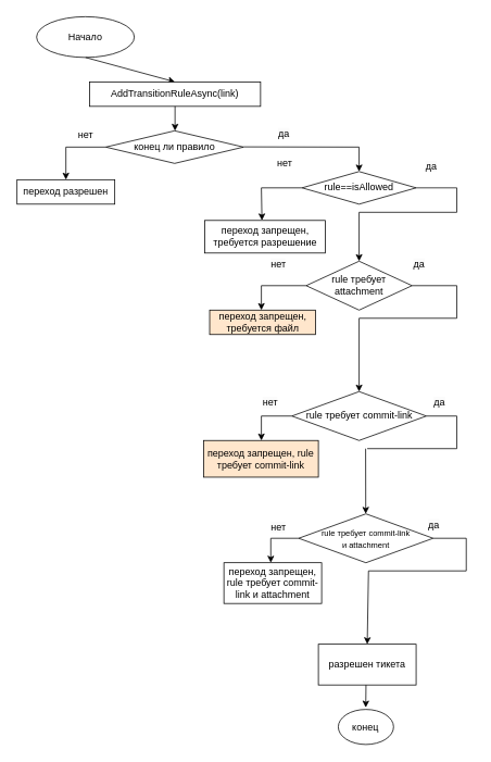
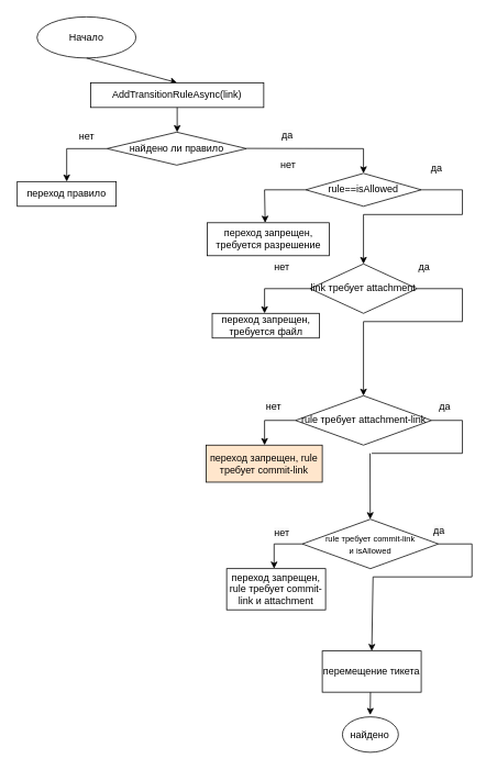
  <mxCell id="0" />
  <mxCell id="1" parent="0" />
  <mxCell id="2" value="Начало" style="ellipse;whiteSpace=wrap;html=1;" parent="1" vertex="1"><mxGeometry x="44" y="20" width="120" height="50" as="geometry" /></mxCell>
  <mxCell id="3" value="" style="endArrow=classic;html=1;rounded=0;exitX=0.5;exitY=1;exitDx=0;exitDy=0;" parent="1" source="2" edge="1"><mxGeometry width="50" height="50" relative="1" as="geometry"><mxPoint x="270" y="140" as="sourcePoint" /><mxPoint x="214" y="100" as="targetPoint" /></mxGeometry></mxCell>
  <mxCell id="4" value="AddTransitionRuleAsync(link)" style="rounded=0;whiteSpace=wrap;html=1;" parent="1" vertex="1"><mxGeometry x="109" y="100" width="210" height="30" as="geometry" /></mxCell>
  <mxCell id="5" value="" style="endArrow=classic;html=1;rounded=0;exitX=0.5;exitY=1;exitDx=0;exitDy=0;" parent="1" source="4" edge="1"><mxGeometry width="50" height="50" relative="1" as="geometry"><mxPoint x="210" y="200" as="sourcePoint" /><mxPoint x="214" y="160" as="targetPoint" /></mxGeometry></mxCell>
- <mxCell id="6" value="конец ли правило" style="rhombus;whiteSpace=wrap;html=1;" parent="1" vertex="1"><mxGeometry x="129" y="160" width="169" height="40" as="geometry" /></mxCell>
+ <mxCell id="6" value="найдено ли правило" style="rhombus;whiteSpace=wrap;html=1;" parent="1" vertex="1"><mxGeometry x="129" y="160" width="169" height="40" as="geometry" /></mxCell>
  <mxCell id="7" value="" style="endArrow=classic;html=1;rounded=0;exitX=0;exitY=0.5;exitDx=0;exitDy=0;" parent="1" edge="1"><mxGeometry width="50" height="50" relative="1" as="geometry"><mxPoint x="80" y="180" as="sourcePoint" /><mxPoint x="80" y="220" as="targetPoint" /></mxGeometry></mxCell>
  <mxCell id="8" value="" style="endArrow=none;html=1;rounded=0;entryX=0;entryY=0.5;entryDx=0;entryDy=0;" parent="1" target="6" edge="1"><mxGeometry width="50" height="50" relative="1" as="geometry"><mxPoint x="80" y="180" as="sourcePoint" /><mxPoint x="130" y="140" as="targetPoint" /></mxGeometry></mxCell>
  <mxCell id="9" value="нет" style="text;html=1;align=center;verticalAlign=middle;whiteSpace=wrap;rounded=0;" parent="1" vertex="1"><mxGeometry x="89" y="160" width="31" height="10" as="geometry" /></mxCell>
  <mxCell id="10" value="" style="endArrow=none;html=1;rounded=0;" parent="1" edge="1"><mxGeometry width="50" height="50" relative="1" as="geometry"><mxPoint x="298" y="179.72" as="sourcePoint" /><mxPoint x="440" y="180" as="targetPoint" /></mxGeometry></mxCell>
  <mxCell id="11" value="" style="endArrow=classic;html=1;rounded=0;entryX=0.5;entryY=0;entryDx=0;entryDy=0;" parent="1" target="12" edge="1"><mxGeometry width="50" height="50" relative="1" as="geometry"><mxPoint x="440" y="180" as="sourcePoint" /><mxPoint x="440" y="200" as="targetPoint" /></mxGeometry></mxCell>
  <mxCell id="12" value="rule==isAllowed" style="rhombus;whiteSpace=wrap;html=1;" parent="1" vertex="1"><mxGeometry x="370" y="210" width="140" height="40" as="geometry" /></mxCell>
  <mxCell id="13" value="" style="endArrow=none;html=1;rounded=0;entryX=0;entryY=0.5;entryDx=0;entryDy=0;" parent="1" target="12" edge="1"><mxGeometry width="50" height="50" relative="1" as="geometry"><mxPoint x="320" y="230" as="sourcePoint" /><mxPoint x="350" y="210" as="targetPoint" /></mxGeometry></mxCell>
  <mxCell id="14" value="нет" style="text;html=1;align=center;verticalAlign=middle;whiteSpace=wrap;rounded=0;" parent="1" vertex="1"><mxGeometry x="334" y="190" width="30" height="20" as="geometry" /></mxCell>
  <mxCell id="15" value="" style="endArrow=none;html=1;rounded=0;exitX=1;exitY=0.5;exitDx=0;exitDy=0;strokeColor=#0D0D0D;" parent="1" source="12" edge="1"><mxGeometry width="50" height="50" relative="1" as="geometry"><mxPoint x="500" y="190" as="sourcePoint" /><mxPoint x="560" y="230" as="targetPoint" /></mxGeometry></mxCell>
  <mxCell id="16" value="&lt;span style=&quot;color: rgb(0, 0, 0); font-family: Helvetica; font-size: 12px; font-style: normal; font-variant-ligatures: normal; font-variant-caps: normal; font-weight: 400; letter-spacing: normal; orphans: 2; text-align: center; text-indent: 0px; text-transform: none; widows: 2; word-spacing: 0px; -webkit-text-stroke-width: 0px; white-space: normal; background-color: rgb(251, 251, 251); text-decoration-thickness: initial; text-decoration-style: initial; text-decoration-color: initial; display: inline !important; float: none;&quot;&gt;да&lt;/span&gt;" style="text;whiteSpace=wrap;html=1;" parent="1" vertex="1"><mxGeometry x="520" y="190" width="20" height="20" as="geometry" /></mxCell>
  <mxCell id="17" value="" style="endArrow=classic;html=1;rounded=0;" parent="1" edge="1"><mxGeometry width="50" height="50" relative="1" as="geometry"><mxPoint x="440" y="260" as="sourcePoint" /><mxPoint x="440" y="320" as="targetPoint" /></mxGeometry></mxCell>
  <mxCell id="18" value="" style="endArrow=classic;html=1;rounded=0;entryX=0.519;entryY=-0.001;entryDx=0;entryDy=0;entryPerimeter=0;" parent="1" edge="1"><mxGeometry width="50" height="50" relative="1" as="geometry"><mxPoint x="320" y="230" as="sourcePoint" /><mxPoint x="320.71" y="269.97" as="targetPoint" /></mxGeometry></mxCell>
  <mxCell id="19" value="" style="endArrow=none;html=1;rounded=0;" parent="1" edge="1"><mxGeometry width="50" height="50" relative="1" as="geometry"><mxPoint x="560" y="260" as="sourcePoint" /><mxPoint x="560" y="230" as="targetPoint" /></mxGeometry></mxCell>
  <mxCell id="20" value="" style="endArrow=none;html=1;rounded=0;" parent="1" edge="1"><mxGeometry width="50" height="50" relative="1" as="geometry"><mxPoint x="440" y="260" as="sourcePoint" /><mxPoint x="560" y="260" as="targetPoint" /></mxGeometry></mxCell>
- <mxCell id="21" value="rule требует attachment" style="rhombus;whiteSpace=wrap;html=1;" parent="1" vertex="1"><mxGeometry x="375" y="320" width="130" height="60" as="geometry" /></mxCell>
+ <mxCell id="21" value="link требует attachment" style="rhombus;whiteSpace=wrap;html=1;" parent="1" vertex="1"><mxGeometry x="375" y="320" width="130" height="60" as="geometry" /></mxCell>
  <mxCell id="22" value="" style="endArrow=classic;html=1;rounded=0;" parent="1" edge="1"><mxGeometry width="50" height="50" relative="1" as="geometry"><mxPoint x="320" y="350" as="sourcePoint" /><mxPoint x="320" y="380" as="targetPoint" /></mxGeometry></mxCell>
  <mxCell id="23" value="" style="endArrow=none;html=1;rounded=0;entryX=0;entryY=0.5;entryDx=0;entryDy=0;" parent="1" target="21" edge="1"><mxGeometry width="50" height="50" relative="1" as="geometry"><mxPoint x="320" y="350" as="sourcePoint" /><mxPoint x="370" y="340" as="targetPoint" /></mxGeometry></mxCell>
  <mxCell id="24" value="" style="endArrow=none;html=1;rounded=0;exitX=1;exitY=0.5;exitDx=0;exitDy=0;" parent="1" source="21" edge="1"><mxGeometry width="50" height="50" relative="1" as="geometry"><mxPoint x="510" y="360" as="sourcePoint" /><mxPoint x="560" y="350" as="targetPoint" /></mxGeometry></mxCell>
  <mxCell id="25" value="" style="endArrow=none;html=1;rounded=0;" parent="1" edge="1"><mxGeometry width="50" height="50" relative="1" as="geometry"><mxPoint x="560" y="390" as="sourcePoint" /><mxPoint x="560" y="350" as="targetPoint" /></mxGeometry></mxCell>
  <mxCell id="26" value="" style="endArrow=none;html=1;rounded=0;" parent="1" edge="1"><mxGeometry width="50" height="50" relative="1" as="geometry"><mxPoint x="440" y="390" as="sourcePoint" /><mxPoint x="560" y="390" as="targetPoint" /></mxGeometry></mxCell>
  <mxCell id="27" value="" style="endArrow=classic;html=1;rounded=0;" parent="1" edge="1"><mxGeometry width="50" height="50" relative="1" as="geometry"><mxPoint x="440" y="390" as="sourcePoint" /><mxPoint x="440" y="480" as="targetPoint" /></mxGeometry></mxCell>
- <mxCell id="28" value="rule требует commit-link" style="rhombus;whiteSpace=wrap;html=1;" parent="1" vertex="1"><mxGeometry x="357.5" y="480" width="165" height="60" as="geometry" /></mxCell>
+ <mxCell id="28" value="rule требует attachment-link" style="rhombus;whiteSpace=wrap;html=1;" parent="1" vertex="1"><mxGeometry x="357.5" y="480" width="165" height="60" as="geometry" /></mxCell>
  <mxCell id="29" value="" style="endArrow=none;html=1;rounded=0;entryX=0;entryY=0.5;entryDx=0;entryDy=0;" parent="1" target="28" edge="1"><mxGeometry width="50" height="50" relative="1" as="geometry"><mxPoint x="320" y="510" as="sourcePoint" /><mxPoint x="340" y="500" as="targetPoint" /></mxGeometry></mxCell>
  <mxCell id="30" value="" style="endArrow=classic;html=1;rounded=0;" parent="1" edge="1"><mxGeometry width="50" height="50" relative="1" as="geometry"><mxPoint x="320" y="510" as="sourcePoint" /><mxPoint x="320" y="540" as="targetPoint" /></mxGeometry></mxCell>
  <mxCell id="31" value="" style="endArrow=none;html=1;rounded=0;exitX=1;exitY=0.5;exitDx=0;exitDy=0;" parent="1" source="28" edge="1"><mxGeometry width="50" height="50" relative="1" as="geometry"><mxPoint x="530" y="530" as="sourcePoint" /><mxPoint x="560" y="510" as="targetPoint" /></mxGeometry></mxCell>
  <mxCell id="32" value="" style="endArrow=none;html=1;rounded=0;" parent="1" edge="1"><mxGeometry width="50" height="50" relative="1" as="geometry"><mxPoint x="560" y="550" as="sourcePoint" /><mxPoint x="560" y="510" as="targetPoint" /></mxGeometry></mxCell>
  <mxCell id="33" value="" style="endArrow=none;html=1;rounded=0;" parent="1" edge="1"><mxGeometry width="50" height="50" relative="1" as="geometry"><mxPoint x="450" y="550" as="sourcePoint" /><mxPoint x="560" y="550" as="targetPoint" /></mxGeometry></mxCell>
  <mxCell id="34" value="" style="endArrow=classic;html=1;rounded=0;" parent="1" edge="1"><mxGeometry width="50" height="50" relative="1" as="geometry"><mxPoint x="448" y="550" as="sourcePoint" /><mxPoint x="448.17" y="630" as="targetPoint" /></mxGeometry></mxCell>
- <mxCell id="35" value="&lt;font style=&quot;font-size: 10px;&quot;&gt;rule требует commit-link&lt;/font&gt;&lt;div&gt;&lt;font style=&quot;font-size: 10px;&quot;&gt;и attachment&lt;/font&gt;&lt;/div&gt;" style="rhombus;whiteSpace=wrap;html=1;" parent="1" vertex="1"><mxGeometry x="365.87" y="630" width="165" height="60" as="geometry" /></mxCell>
+ <mxCell id="35" value="&lt;font style=&quot;font-size: 10px;&quot;&gt;rule требует commit-link&lt;/font&gt;&lt;div&gt;&lt;font style=&quot;font-size: 10px;&quot;&gt;и isAllowed&lt;/font&gt;&lt;/div&gt;" style="rhombus;whiteSpace=wrap;html=1;" parent="1" vertex="1"><mxGeometry x="365.87" y="630" width="165" height="60" as="geometry" /></mxCell>
  <mxCell id="36" value="" style="endArrow=none;html=1;rounded=0;entryX=0;entryY=0.5;entryDx=0;entryDy=0;" parent="1" target="35" edge="1"><mxGeometry width="50" height="50" relative="1" as="geometry"><mxPoint x="331.57" y="660" as="sourcePoint" /><mxPoint x="351.57" y="650" as="targetPoint" /></mxGeometry></mxCell>
  <mxCell id="37" value="" style="endArrow=classic;html=1;rounded=0;" parent="1" edge="1"><mxGeometry width="50" height="50" relative="1" as="geometry"><mxPoint x="331.57" y="660" as="sourcePoint" /><mxPoint x="331.57" y="690" as="targetPoint" /></mxGeometry></mxCell>
  <mxCell id="38" value="" style="endArrow=none;html=1;rounded=0;exitX=1;exitY=0.5;exitDx=0;exitDy=0;" parent="1" source="35" edge="1"><mxGeometry width="50" height="50" relative="1" as="geometry"><mxPoint x="541.57" y="680" as="sourcePoint" /><mxPoint x="571.57" y="660" as="targetPoint" /></mxGeometry></mxCell>
  <mxCell id="39" value="" style="endArrow=none;html=1;rounded=0;" parent="1" edge="1"><mxGeometry width="50" height="50" relative="1" as="geometry"><mxPoint x="571.57" y="700" as="sourcePoint" /><mxPoint x="571.57" y="660" as="targetPoint" /></mxGeometry></mxCell>
  <mxCell id="40" value="" style="endArrow=none;html=1;rounded=0;" parent="1" edge="1"><mxGeometry width="50" height="50" relative="1" as="geometry"><mxPoint x="451.57" y="700" as="sourcePoint" /><mxPoint x="571.57" y="700" as="targetPoint" /></mxGeometry></mxCell>
  <mxCell id="41" value="" style="endArrow=classic;html=1;rounded=0;" parent="1" edge="1"><mxGeometry width="50" height="50" relative="1" as="geometry"><mxPoint x="451.57" y="700" as="sourcePoint" /><mxPoint x="450" y="790" as="targetPoint" /></mxGeometry></mxCell>
  <mxCell id="42" value="" style="endArrow=classic;html=1;rounded=0;exitX=0.403;exitY=1.056;exitDx=0;exitDy=0;exitPerimeter=0;" parent="1" edge="1"><mxGeometry width="50" height="50" relative="1" as="geometry"><mxPoint x="448.58" y="830" as="sourcePoint" /><mxPoint x="448.16" y="867.76" as="targetPoint" /></mxGeometry></mxCell>
- <mxCell id="43" value="конец" style="ellipse;whiteSpace=wrap;html=1;" parent="1" vertex="1"><mxGeometry x="414.44" y="870" width="67.87" height="43" as="geometry" /></mxCell>
+ <mxCell id="43" value="найдено" style="ellipse;whiteSpace=wrap;html=1;" parent="1" vertex="1"><mxGeometry x="414.44" y="870" width="67.87" height="43" as="geometry" /></mxCell>
  <mxCell id="44" value="&lt;span style=&quot;color: rgb(0, 0, 0); font-family: Helvetica; font-size: 12px; font-style: normal; font-variant-ligatures: normal; font-variant-caps: normal; font-weight: 400; letter-spacing: normal; orphans: 2; text-align: center; text-indent: 0px; text-transform: none; widows: 2; word-spacing: 0px; -webkit-text-stroke-width: 0px; white-space: normal; background-color: rgb(251, 251, 251); text-decoration-thickness: initial; text-decoration-style: initial; text-decoration-color: initial; display: inline !important; float: none;&quot;&gt;нет&lt;/span&gt;" style="text;whiteSpace=wrap;html=1;" vertex="1" parent="1"><mxGeometry x="330" y="310" width="50" height="40" as="geometry" /></mxCell>
  <mxCell id="45" value="&lt;span style=&quot;color: rgb(0, 0, 0); font-family: Helvetica; font-size: 12px; font-style: normal; font-variant-ligatures: normal; font-variant-caps: normal; font-weight: 400; letter-spacing: normal; orphans: 2; text-align: center; text-indent: 0px; text-transform: none; widows: 2; word-spacing: 0px; -webkit-text-stroke-width: 0px; white-space: normal; background-color: rgb(251, 251, 251); text-decoration-thickness: initial; text-decoration-style: initial; text-decoration-color: initial; display: inline !important; float: none;&quot;&gt;да&lt;/span&gt;" style="text;whiteSpace=wrap;html=1;" vertex="1" parent="1"><mxGeometry x="505" y="310" width="50" height="40" as="geometry" /></mxCell>
  <mxCell id="46" value="&lt;span style=&quot;color: rgb(0, 0, 0); font-family: Helvetica; font-size: 12px; font-style: normal; font-variant-ligatures: normal; font-variant-caps: normal; font-weight: 400; letter-spacing: normal; orphans: 2; text-align: center; text-indent: 0px; text-transform: none; widows: 2; word-spacing: 0px; -webkit-text-stroke-width: 0px; white-space: normal; background-color: rgb(251, 251, 251); text-decoration-thickness: initial; text-decoration-style: initial; text-decoration-color: initial; display: inline !important; float: none;&quot;&gt;да&lt;/span&gt;" style="text;whiteSpace=wrap;html=1;" vertex="1" parent="1"><mxGeometry x="530" y="480" width="50" height="40" as="geometry" /></mxCell>
  <mxCell id="47" value="&lt;span style=&quot;color: rgb(0, 0, 0); font-family: Helvetica; font-size: 12px; font-style: normal; font-variant-ligatures: normal; font-variant-caps: normal; font-weight: 400; letter-spacing: normal; orphans: 2; text-align: center; text-indent: 0px; text-transform: none; widows: 2; word-spacing: 0px; -webkit-text-stroke-width: 0px; white-space: normal; background-color: rgb(251, 251, 251); text-decoration-thickness: initial; text-decoration-style: initial; text-decoration-color: initial; display: inline !important; float: none;&quot;&gt;да&lt;/span&gt;" style="text;whiteSpace=wrap;html=1;" vertex="1" parent="1"><mxGeometry x="522.5" y="630" width="50" height="40" as="geometry" /></mxCell>
  <mxCell id="48" value="&lt;span style=&quot;color: rgb(0, 0, 0); font-family: Helvetica; font-size: 12px; font-style: normal; font-variant-ligatures: normal; font-variant-caps: normal; font-weight: 400; letter-spacing: normal; orphans: 2; text-align: center; text-indent: 0px; text-transform: none; widows: 2; word-spacing: 0px; -webkit-text-stroke-width: 0px; white-space: normal; background-color: rgb(251, 251, 251); text-decoration-thickness: initial; text-decoration-style: initial; text-decoration-color: initial; display: inline !important; float: none;&quot;&gt;нет&lt;/span&gt;" style="text;whiteSpace=wrap;html=1;" vertex="1" parent="1"><mxGeometry x="320" y="480" width="50" height="40" as="geometry" /></mxCell>
  <mxCell id="49" value="&lt;span style=&quot;color: rgb(0, 0, 0); font-family: Helvetica; font-size: 12px; font-style: normal; font-variant-ligatures: normal; font-variant-caps: normal; font-weight: 400; letter-spacing: normal; orphans: 2; text-align: center; text-indent: 0px; text-transform: none; widows: 2; word-spacing: 0px; -webkit-text-stroke-width: 0px; white-space: normal; background-color: rgb(251, 251, 251); text-decoration-thickness: initial; text-decoration-style: initial; text-decoration-color: initial; display: inline !important; float: none;&quot;&gt;нет&lt;/span&gt;" style="text;whiteSpace=wrap;html=1;" vertex="1" parent="1"><mxGeometry x="330" y="633" width="50" height="40" as="geometry" /></mxCell>
  <mxCell id="50" value="&lt;span style=&quot;color: rgb(0, 0, 0); font-family: Helvetica; font-size: 12px; font-style: normal; font-variant-ligatures: normal; font-variant-caps: normal; font-weight: 400; letter-spacing: normal; orphans: 2; text-align: center; text-indent: 0px; text-transform: none; widows: 2; word-spacing: 0px; -webkit-text-stroke-width: 0px; white-space: normal; background-color: rgb(251, 251, 251); text-decoration-thickness: initial; text-decoration-style: initial; text-decoration-color: initial; display: inline !important; float: none;&quot;&gt;да&lt;/span&gt;" style="text;whiteSpace=wrap;html=1;" vertex="1" parent="1"><mxGeometry x="339" y="150" width="20" height="20" as="geometry" /></mxCell>
- <mxCell id="51" value="переход разрешен" style="rounded=0;whiteSpace=wrap;html=1;" vertex="1" parent="1"><mxGeometry x="20" y="220" width="120" height="30" as="geometry" /></mxCell>
+ <mxCell id="51" value="переход правило" style="rounded=0;whiteSpace=wrap;html=1;" vertex="1" parent="1"><mxGeometry x="20" y="220" width="120" height="30" as="geometry" /></mxCell>
  <mxCell id="52" value="переход запрещен, требуется разрешение" style="rounded=0;whiteSpace=wrap;html=1;" vertex="1" parent="1"><mxGeometry x="250.57" y="270" width="148" height="40" as="geometry" /></mxCell>
- <mxCell id="53" value="переход запрещен, требуется файл" style="rounded=0;whiteSpace=wrap;html=1;fillColor=#ffe6cc;" vertex="1" parent="1"><mxGeometry x="256.5" y="380" width="130" height="30" as="geometry" /></mxCell>
+ <mxCell id="53" value="переход запрещен, требуется файл" style="rounded=0;whiteSpace=wrap;html=1;" vertex="1" parent="1"><mxGeometry x="256.5" y="380" width="130" height="30" as="geometry" /></mxCell>
  <mxCell id="54" value="переход запрещен, rule требует commit-link" style="rounded=0;whiteSpace=wrap;html=1;fillColor=#ffe6cc;" vertex="1" parent="1"><mxGeometry x="249" y="540" width="141" height="45" as="geometry" /></mxCell>
  <mxCell id="55" value="переход запрещен, rule требует commit-link и&amp;nbsp;attachment" style="rounded=0;whiteSpace=wrap;html=1;" vertex="1" parent="1"><mxGeometry x="274" y="690" width="120" height="50" as="geometry" /></mxCell>
- <mxCell id="56" value="разрешен тикета" style="rounded=0;whiteSpace=wrap;html=1;" vertex="1" parent="1"><mxGeometry x="390" y="790" width="120" height="50" as="geometry" /></mxCell>
+ <mxCell id="56" value="перемещение тикета" style="rounded=0;whiteSpace=wrap;html=1;" vertex="1" parent="1"><mxGeometry x="390" y="790" width="120" height="50" as="geometry" /></mxCell>
